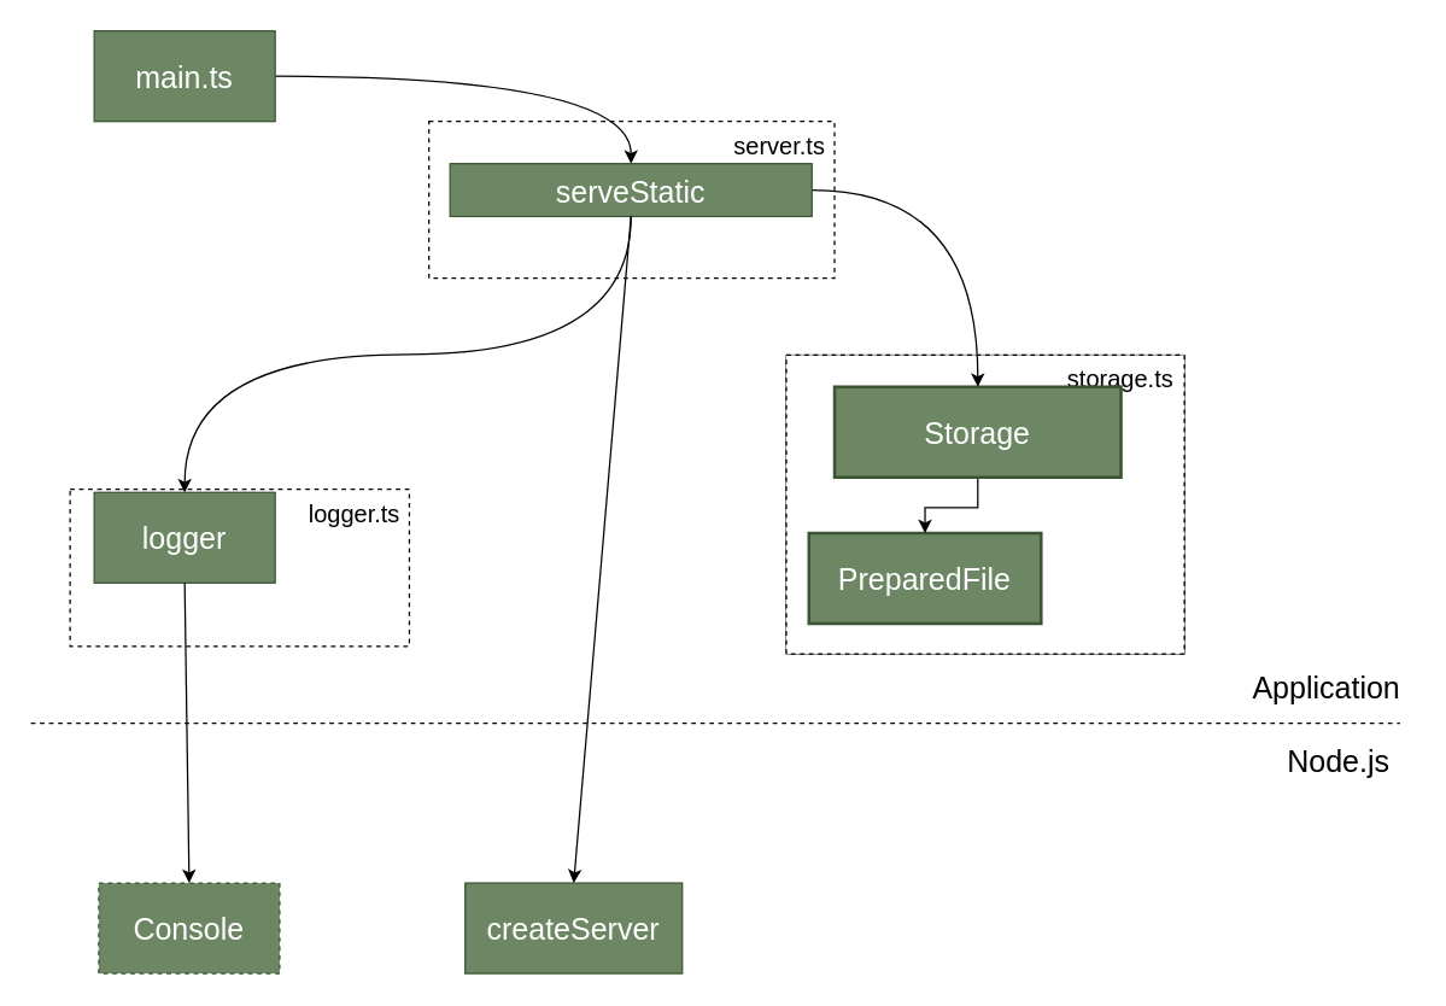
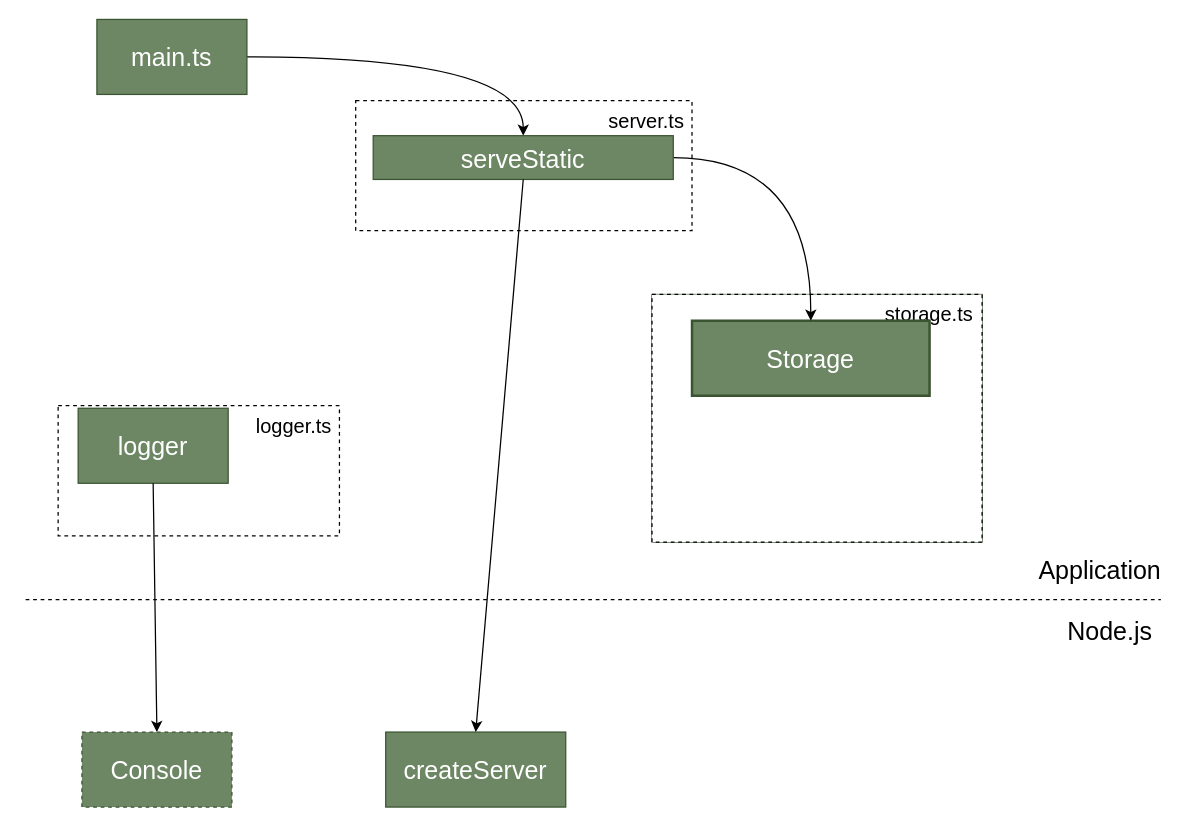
  <mxCell id="0" />
  <mxCell id="1" parent="0" />
  <mxCell id="2" value="&lt;span style=&quot;font-size: 16px;&quot;&gt;server.ts&lt;/span&gt;" style="rounded=0;whiteSpace=wrap;html=1;dashed=1;verticalAlign=top;align=right;spacingRight=4;fillColor=none;" parent="1" vertex="1"><mxGeometry x="284" y="80" width="269" height="104" as="geometry" /></mxCell>
  <mxCell id="3" value="" style="group;verticalAlign=bottom;align=right;" parent="1" vertex="1" connectable="0"><mxGeometry x="275" y="62" width="374" height="138" as="geometry" /></mxCell>
  <mxCell id="4" value="" style="group;verticalAlign=top;" parent="3" vertex="1" connectable="0"><mxGeometry width="374" height="138" as="geometry" /></mxCell>
  <mxCell id="5" value="" style="group;fillColor=#6d8764;fontColor=#ffffff;strokeColor=#3A5431;spacingRight=5;" parent="1" vertex="1" connectable="0"><mxGeometry x="521" y="235" width="264" height="198" as="geometry" /></mxCell>
  <mxCell id="6" value="" style="group" parent="5" vertex="1" connectable="0"><mxGeometry width="264" height="198" as="geometry" /></mxCell>
  <mxCell id="7" value="&lt;span style=&quot;font-size: 16px;&quot;&gt;storage.ts&lt;/span&gt;" style="rounded=0;whiteSpace=wrap;html=1;dashed=1;verticalAlign=top;align=right;spacingRight=5;" parent="6" vertex="1"><mxGeometry width="264.0" height="198" as="geometry" /></mxCell>
- <mxCell id="8" value="&lt;span style=&quot;font-size: 20px;&quot;&gt;PreparedFile&lt;/span&gt;" style="rounded=0;whiteSpace=wrap;html=1;fillColor=#6d8764;fontColor=#ffffff;strokeColor=#3A5431;strokeWidth=2;" parent="6" vertex="1"><mxGeometry x="15" y="118" width="154" height="60" as="geometry" /></mxCell>
- <mxCell id="9" value="" style="edgeStyle=orthogonalEdgeStyle;rounded=0;orthogonalLoop=1;jettySize=auto;html=1;" parent="5" source="10" target="8" edge="1"><mxGeometry relative="1" as="geometry" /></mxCell>
  <mxCell id="10" value="&lt;span style=&quot;font-size: 20px;&quot;&gt;Storage&lt;/span&gt;" style="rounded=0;whiteSpace=wrap;html=1;fillColor=#6d8764;fontColor=#ffffff;strokeColor=#3A5431;strokeWidth=2;" parent="5" vertex="1"><mxGeometry x="32" y="21" width="190" height="60" as="geometry" /></mxCell>
  <mxCell id="11" style="edgeStyle=orthogonalEdgeStyle;rounded=0;orthogonalLoop=1;jettySize=auto;html=1;entryX=0.5;entryY=0;entryDx=0;entryDy=0;curved=1;exitX=1;exitY=0.5;exitDx=0;exitDy=0;" parent="1" source="14" target="10" edge="1"><mxGeometry relative="1" as="geometry"><mxPoint x="617" y="9" as="sourcePoint" /></mxGeometry></mxCell>
  <mxCell id="12" value="" style="edgeStyle=orthogonalEdgeStyle;rounded=0;orthogonalLoop=1;jettySize=auto;html=1;curved=1;labelBorderColor=none;" parent="1" source="13" target="14" edge="1"><mxGeometry relative="1" as="geometry" /></mxCell>
- <mxCell id="13" value="main.ts" style="rounded=0;whiteSpace=wrap;html=1;fillColor=#6d8764;fontColor=#ffffff;strokeColor=#3A5431;pointerEvents=0;align=center;verticalAlign=middle;fontFamily=Helvetica;fontSize=20;gradientColor=none;" parent="1" vertex="1"><mxGeometry x="62" y="20" width="120" height="60" as="geometry" /></mxCell>
+ <mxCell id="13" value="main.ts" style="rounded=0;whiteSpace=wrap;html=1;fillColor=#6d8764;fontColor=#ffffff;strokeColor=#3A5431;pointerEvents=0;align=center;verticalAlign=middle;fontFamily=Helvetica;fontSize=20;gradientColor=none;" parent="1" vertex="1"><mxGeometry x="77" y="15" width="120" height="60" as="geometry" /></mxCell>
  <mxCell id="14" value="&lt;span style=&quot;font-size: 20px;&quot;&gt;serveStatic&lt;/span&gt;" style="whiteSpace=wrap;html=1;fillColor=#6d8764;strokeColor=#3A5431;fontColor=#ffffff;rounded=0;pointerEvents=0;align=center;verticalAlign=middle;fontFamily=Helvetica;fontSize=12;gradientColor=none;" parent="1" vertex="1"><mxGeometry x="298" y="108" width="240" height="35" as="geometry" /></mxCell>
  <mxCell id="15" value="" style="group" parent="1" vertex="1" connectable="0"><mxGeometry x="46" y="324" width="225" height="104" as="geometry" /></mxCell>
  <mxCell id="16" value="&lt;span style=&quot;font-size: 16px;&quot;&gt;logger.ts&lt;/span&gt;" style="rounded=0;whiteSpace=wrap;html=1;dashed=1;verticalAlign=top;align=right;spacingRight=4;fillColor=none;" parent="15" vertex="1"><mxGeometry width="225" height="104" as="geometry" /></mxCell>
  <mxCell id="17" value="&lt;font style=&quot;font-size: 20px;&quot;&gt;logger&lt;/font&gt;" style="whiteSpace=wrap;html=1;fillColor=#6d8764;strokeColor=#3A5431;fontColor=#ffffff;rounded=0;pointerEvents=0;align=center;verticalAlign=middle;fontFamily=Helvetica;fontSize=12;gradientColor=none;" parent="15" vertex="1"><mxGeometry x="16" y="2" width="120" height="60" as="geometry" /></mxCell>
- <mxCell id="18" value="" style="endArrow=classic;html=1;rounded=0;entryX=0.5;entryY=0;entryDx=0;entryDy=0;exitX=0.5;exitY=1;exitDx=0;exitDy=0;edgeStyle=orthogonalEdgeStyle;curved=1;endSize=6;" parent="1" source="14" target="17" edge="1"><mxGeometry width="50" height="50" relative="1" as="geometry"><mxPoint x="382" y="261" as="sourcePoint" /><mxPoint x="332" y="311" as="targetPoint" /></mxGeometry></mxCell>
  <mxCell id="19" value="" style="endArrow=none;dashed=1;html=1;rounded=0;" parent="1" edge="1"><mxGeometry width="50" height="50" relative="1" as="geometry"><mxPoint x="20" y="479" as="sourcePoint" /><mxPoint x="928" y="479" as="targetPoint" /></mxGeometry></mxCell>
  <mxCell id="20" value="Console" style="rounded=0;whiteSpace=wrap;html=1;fillColor=#6d8764;fontColor=#ffffff;strokeColor=#3A5431;pointerEvents=0;align=center;verticalAlign=middle;fontFamily=Helvetica;fontSize=20;gradientColor=none;dashed=1;" parent="1" vertex="1"><mxGeometry x="65" y="585" width="120" height="60" as="geometry" /></mxCell>
  <mxCell id="21" value="createServer" style="rounded=0;whiteSpace=wrap;html=1;fillColor=#6d8764;fontColor=#ffffff;strokeColor=#3A5431;pointerEvents=0;align=center;verticalAlign=middle;fontFamily=Helvetica;fontSize=20;gradientColor=none;" parent="1" vertex="1"><mxGeometry x="308" y="585" width="144" height="60" as="geometry" /></mxCell>
  <mxCell id="22" value="" style="endArrow=classic;html=1;rounded=0;exitX=0.5;exitY=1;exitDx=0;exitDy=0;entryX=0.5;entryY=0;entryDx=0;entryDy=0;" parent="1" source="14" target="21" edge="1"><mxGeometry width="50" height="50" relative="1" as="geometry"><mxPoint x="394" y="321" as="sourcePoint" /><mxPoint x="444" y="271" as="targetPoint" /></mxGeometry></mxCell>
  <mxCell id="23" value="" style="endArrow=classic;html=1;rounded=0;exitX=0.5;exitY=1;exitDx=0;exitDy=0;entryX=0.5;entryY=0;entryDx=0;entryDy=0;" parent="1" source="17" target="20" edge="1"><mxGeometry width="50" height="50" relative="1" as="geometry"><mxPoint x="394" y="321" as="sourcePoint" /><mxPoint x="444" y="271" as="targetPoint" /></mxGeometry></mxCell>
  <mxCell id="24" value="Application" style="text;html=1;align=center;verticalAlign=middle;resizable=0;points=[];autosize=1;strokeColor=none;fillColor=none;fontSize=20;" parent="1" vertex="1"><mxGeometry x="821" y="437" width="116" height="36" as="geometry" /></mxCell>
  <mxCell id="25" value="Node.js" style="text;html=1;align=center;verticalAlign=middle;resizable=0;points=[];autosize=1;strokeColor=none;fillColor=none;fontSize=20;" parent="1" vertex="1"><mxGeometry x="844" y="486" width="86" height="36" as="geometry" /></mxCell>
